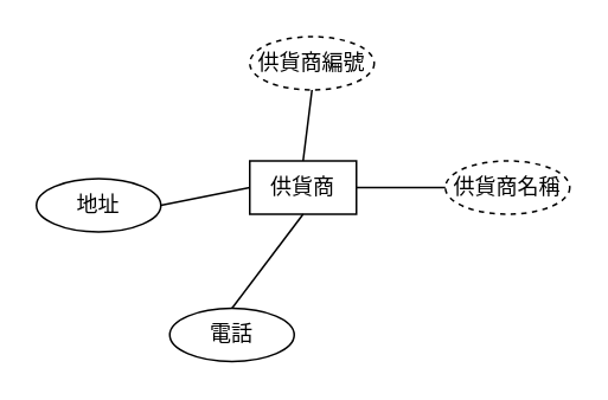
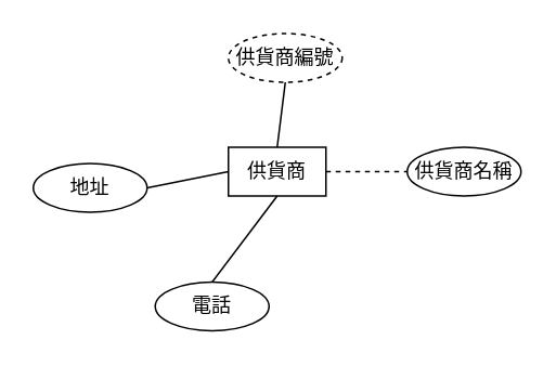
  <mxCell id="0" />
  <mxCell id="1" parent="0" />
  <mxCell id="2" value="供貨商" style="html=1;whiteSpace=wrap;" vertex="1" parent="1"><mxGeometry x="140" y="90" width="60" height="30" as="geometry" /></mxCell>
  <mxCell id="3" value="供貨商編號" style="ellipse;whiteSpace=wrap;html=1;dashed=1;" vertex="1" parent="1"><mxGeometry x="140" y="20" width="70" height="30" as="geometry" /></mxCell>
- <mxCell id="4" value="供貨商名稱" style="ellipse;whiteSpace=wrap;html=1;dashed=1;" vertex="1" parent="1"><mxGeometry x="250" y="90" width="70" height="30" as="geometry" /></mxCell>
+ <mxCell id="4" value="供貨商名稱" style="ellipse;whiteSpace=wrap;html=1;" vertex="1" parent="1"><mxGeometry x="250" y="90" width="70" height="30" as="geometry" /></mxCell>
  <mxCell id="5" value="電話" style="ellipse;whiteSpace=wrap;html=1;" vertex="1" parent="1"><mxGeometry x="95" y="173" width="70" height="30" as="geometry" /></mxCell>
  <mxCell id="6" value="地址" style="ellipse;whiteSpace=wrap;html=1;" vertex="1" parent="1"><mxGeometry x="20" y="100" width="70" height="30" as="geometry" /></mxCell>
- <mxCell id="7" value="" style="endArrow=none;html=1;rounded=0;exitX=1;exitY=0.5;exitDx=0;exitDy=0;entryX=0;entryY=0.5;entryDx=0;entryDy=0;" edge="1" parent="1" source="2" target="4"><mxGeometry relative="1" as="geometry"><mxPoint x="90" y="40" as="sourcePoint" /><mxPoint x="220" y="70" as="targetPoint" /></mxGeometry></mxCell>
+ <mxCell id="7" value="" style="endArrow=none;html=1;rounded=0;exitX=1;exitY=0.5;exitDx=0;exitDy=0;entryX=0;entryY=0.5;entryDx=0;entryDy=0;dashed=1;" edge="1" parent="1" source="2" target="4"><mxGeometry relative="1" as="geometry"><mxPoint x="90" y="40" as="sourcePoint" /><mxPoint x="220" y="70" as="targetPoint" /></mxGeometry></mxCell>
  <mxCell id="8" value="" style="endArrow=none;html=1;rounded=0;exitX=0.5;exitY=1;exitDx=0;exitDy=0;entryX=0.5;entryY=0;entryDx=0;entryDy=0;" edge="1" parent="1" source="2" target="5"><mxGeometry relative="1" as="geometry"><mxPoint x="185" y="130" as="sourcePoint" /><mxPoint x="190" y="190" as="targetPoint" /></mxGeometry></mxCell>
  <mxCell id="9" value="" style="endArrow=none;html=1;rounded=0;exitX=0;exitY=0.5;exitDx=0;exitDy=0;entryX=1;entryY=0.5;entryDx=0;entryDy=0;" edge="1" parent="1" source="2" target="6"><mxGeometry relative="1" as="geometry"><mxPoint x="160" y="130" as="sourcePoint" /><mxPoint x="125" y="164" as="targetPoint" /></mxGeometry></mxCell>
  <mxCell id="10" value="" style="endArrow=none;html=1;rounded=0;exitX=0.5;exitY=0;exitDx=0;exitDy=0;entryX=0.5;entryY=1;entryDx=0;entryDy=0;" edge="1" parent="1" source="2" target="3"><mxGeometry relative="1" as="geometry"><mxPoint x="160" y="115" as="sourcePoint" /><mxPoint x="90" y="115" as="targetPoint" /></mxGeometry></mxCell>
